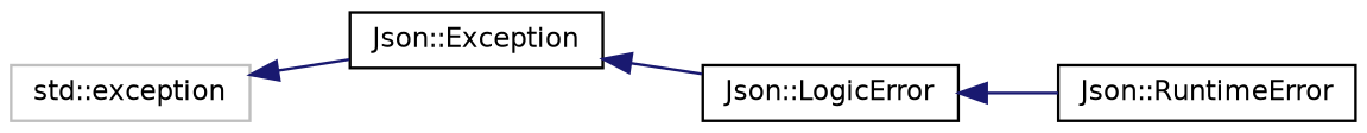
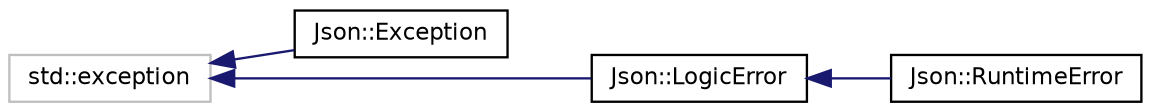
  digraph {
    rankdir=LR
    node [color=black fillcolor=white fontname=Helvetica fontsize=10 shape=record style=filled]
    edge [color=midnightblue dir=back fontname=Helvetica fontsize=10 labelfontname=Helvetica labelfontsize=10 style=solid]
    n1 [color=grey75 height=0.2 label="std::exception" width=0.4]
    n2 [height=0.2 label="Json::Exception" width=0.4]
    n3 [height=0.2 label="Json::LogicError" width=0.4]
    n4 [height=0.2 label="Json::RuntimeError" width=0.4]
    n1 -> n2
-   n2 -> n3
+   n1 -> n3
    n3 -> n4
  }
